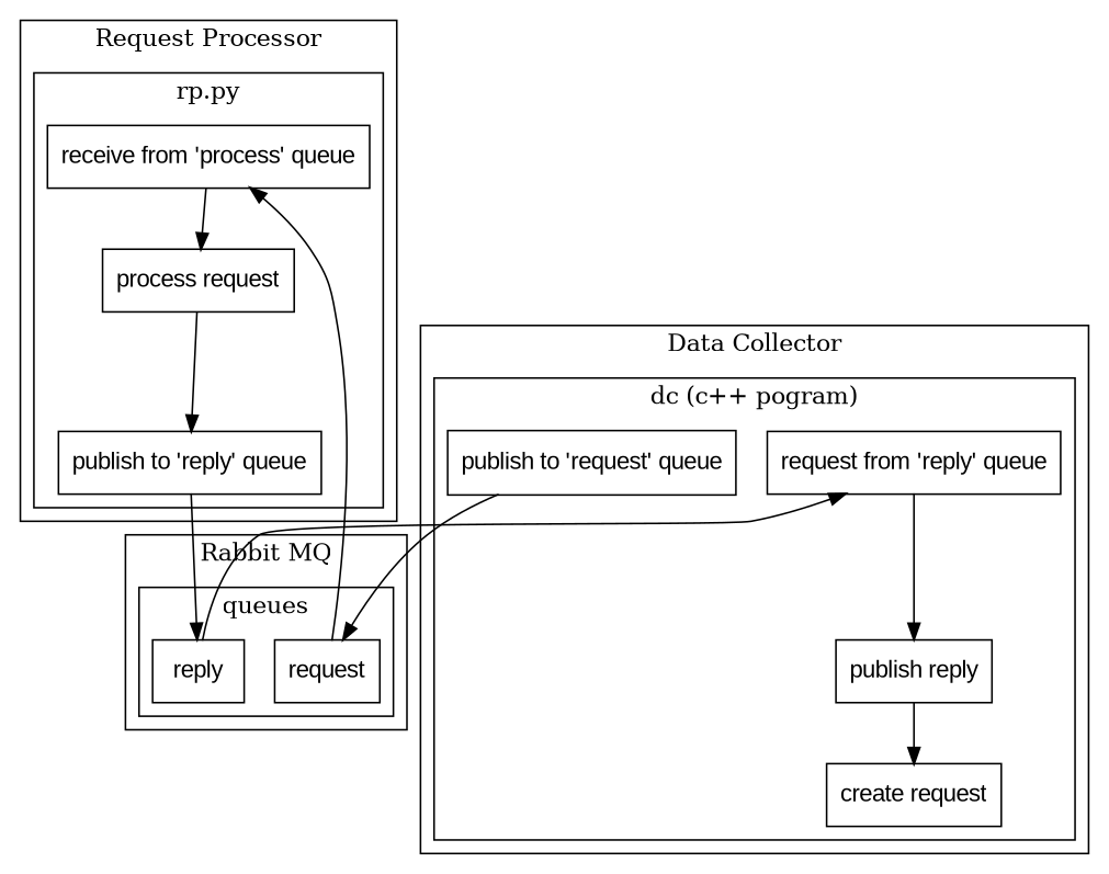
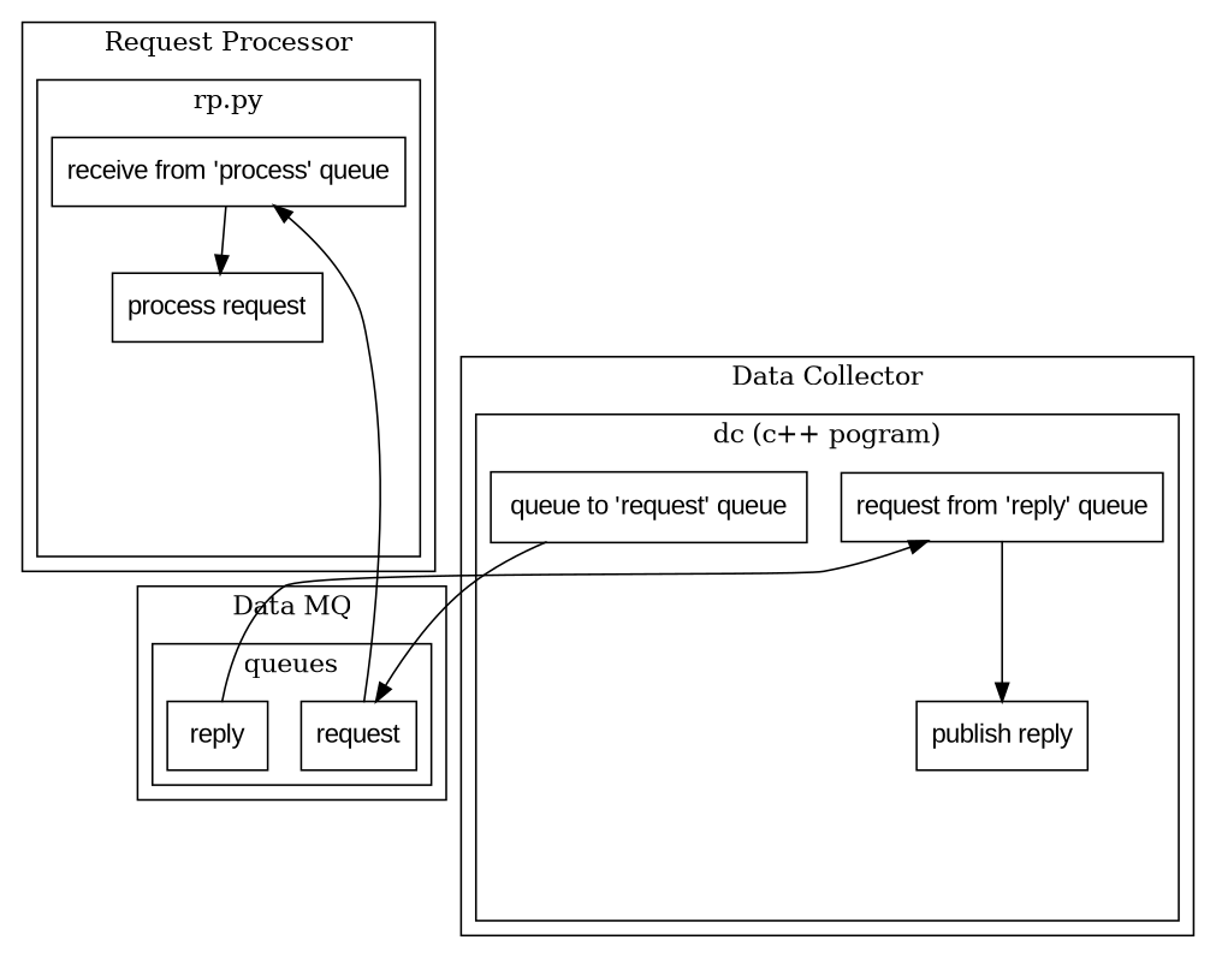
  digraph {
    node [fontname=Arial shape=record]
    n1 [label="receive from 'process' queue"]
    "process request"
-   "publish to 'reply' queue"
    reply
    request
    n6 [label="request from 'reply' queue"]
    n7 [label="publish reply"]
-   "create request"
-   "publish to 'request' queue"
+   "publish to 'request' queue" [label="queue to 'request' queue"]
    subgraph cluster_1 {
      label="Request Processor"
      subgraph cluster_2 {
        label="rp.py"
        n1
        "process request"
-       "publish to 'reply' queue"
      }
    }
    subgraph cluster_3 {
-     label="Rabbit MQ"
+     label="Data MQ"
      subgraph cluster_4 {
        label=queues
        reply
        request
      }
    }
    subgraph cluster_5 {
      label="Data Collector"
      subgraph cluster_6 {
        label="dc (c++ pogram)"
        n6
        n7
-       "create request"
        "publish to 'request' queue"
      }
    }
    n1 -> "process request"
-   "process request" -> "publish to 'reply' queue"
-   "publish to 'reply' queue" -> reply
    reply -> n6
    request -> n1
    n6 -> n7
-   n7 -> "create request"
    "publish to 'request' queue" -> request
  }
